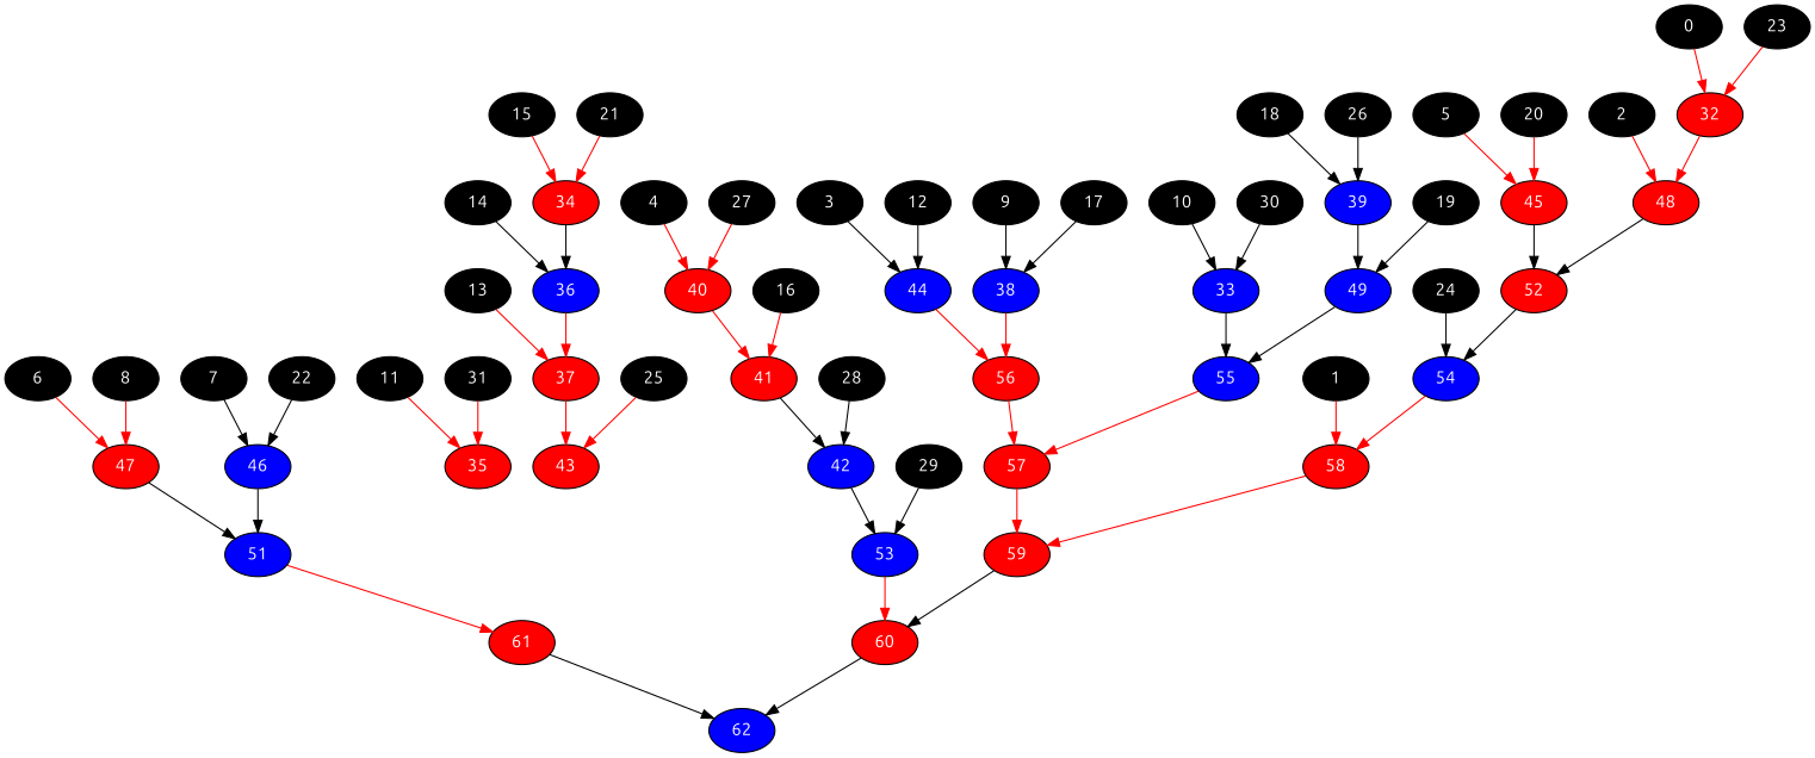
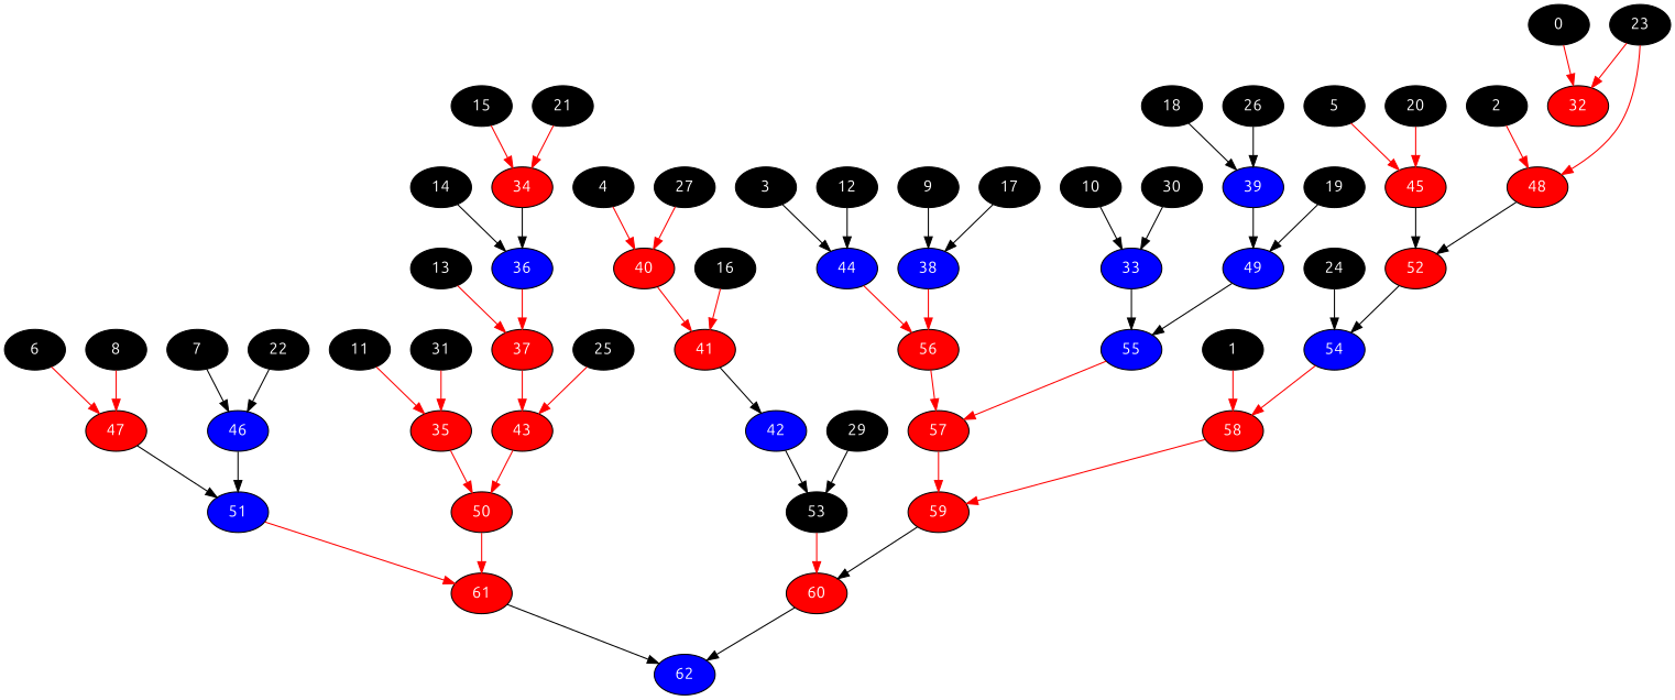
  digraph {
    fontname=Ubuntu
    node [fillcolor=black fontcolor=white fontname=Ubuntu style=filled]
    edge [color=red fontname=Ubuntu]
    32 [fillcolor=red]
    0
    48 [fillcolor=red]
    58 [fillcolor=red]
    1
    59 [fillcolor=red]
    2
    52 [fillcolor=red]
    44 [fillcolor=blue]
    3
    56 [fillcolor=red]
    40 [fillcolor=red]
    4
    41 [fillcolor=red]
    45 [fillcolor=red]
    5
    47 [fillcolor=red]
    6
    51 [fillcolor=blue]
    46 [fillcolor=blue]
    7
    8
    38 [fillcolor=blue]
    9
    33 [fillcolor=blue]
    10
    55 [fillcolor=blue]
    35 [fillcolor=red]
    11
+   50 [fillcolor=red]
    12
    37 [fillcolor=red]
    13
    43 [fillcolor=red]
    36 [fillcolor=blue]
    14
    34 [fillcolor=red]
    15
    16
    42 [fillcolor=blue]
    17
    39 [fillcolor=blue]
    18
    49 [fillcolor=blue]
    19
    20
    21
    22
    23
    54 [fillcolor=blue]
    24
    25
    26
    27
-   28
-   53 [fillcolor=blue]
+   53
    29
    60 [fillcolor=red]
    30
    31
    57 [fillcolor=red]
    61 [fillcolor=red]
    62 [fillcolor=blue]
-   32 -> 48
+   23 -> 48
    0 -> 32
    48 -> 52 [color=""]
    58 -> 59
    1 -> 58
    59 -> 60 [color=black]
    2 -> 48
    52 -> 54 [color=""]
    44 -> 56
    3 -> 44 [color=""]
    56 -> 57
    40 -> 41
    4 -> 40
    41 -> 42 [color=""]
    45 -> 52 [color=""]
    5 -> 45
    47 -> 51 [color=""]
    6 -> 47
    51 -> 61
    46 -> 51 [color=""]
    7 -> 46 [color=""]
    8 -> 47
    38 -> 56
    9 -> 38 [color=""]
    33 -> 55 [color=""]
    10 -> 33 [color=""]
    55 -> 57
+   35 -> 50
    11 -> 35
+   50 -> 61
    12 -> 44 [color=""]
    37 -> 43
    13 -> 37
+   43 -> 50
    36 -> 37
    14 -> 36 [color=""]
    34 -> 36 [color=""]
    15 -> 34
    16 -> 41
    42 -> 53 [color=""]
    17 -> 38 [color=""]
    39 -> 49 [color=""]
    18 -> 39 [color=""]
    49 -> 55 [color=""]
    19 -> 49 [color=""]
    20 -> 45
    21 -> 34
    22 -> 46 [color=""]
    23 -> 32
    54 -> 58
    24 -> 54 [color=""]
    25 -> 43
    26 -> 39 [color=""]
    27 -> 40
-   28 -> 42 [color=""]
    53 -> 60
    29 -> 53 [color=""]
    60 -> 62 [color=""]
    30 -> 33 [color=""]
    31 -> 35
    57 -> 59
    61 -> 62 [color=""]
  }
